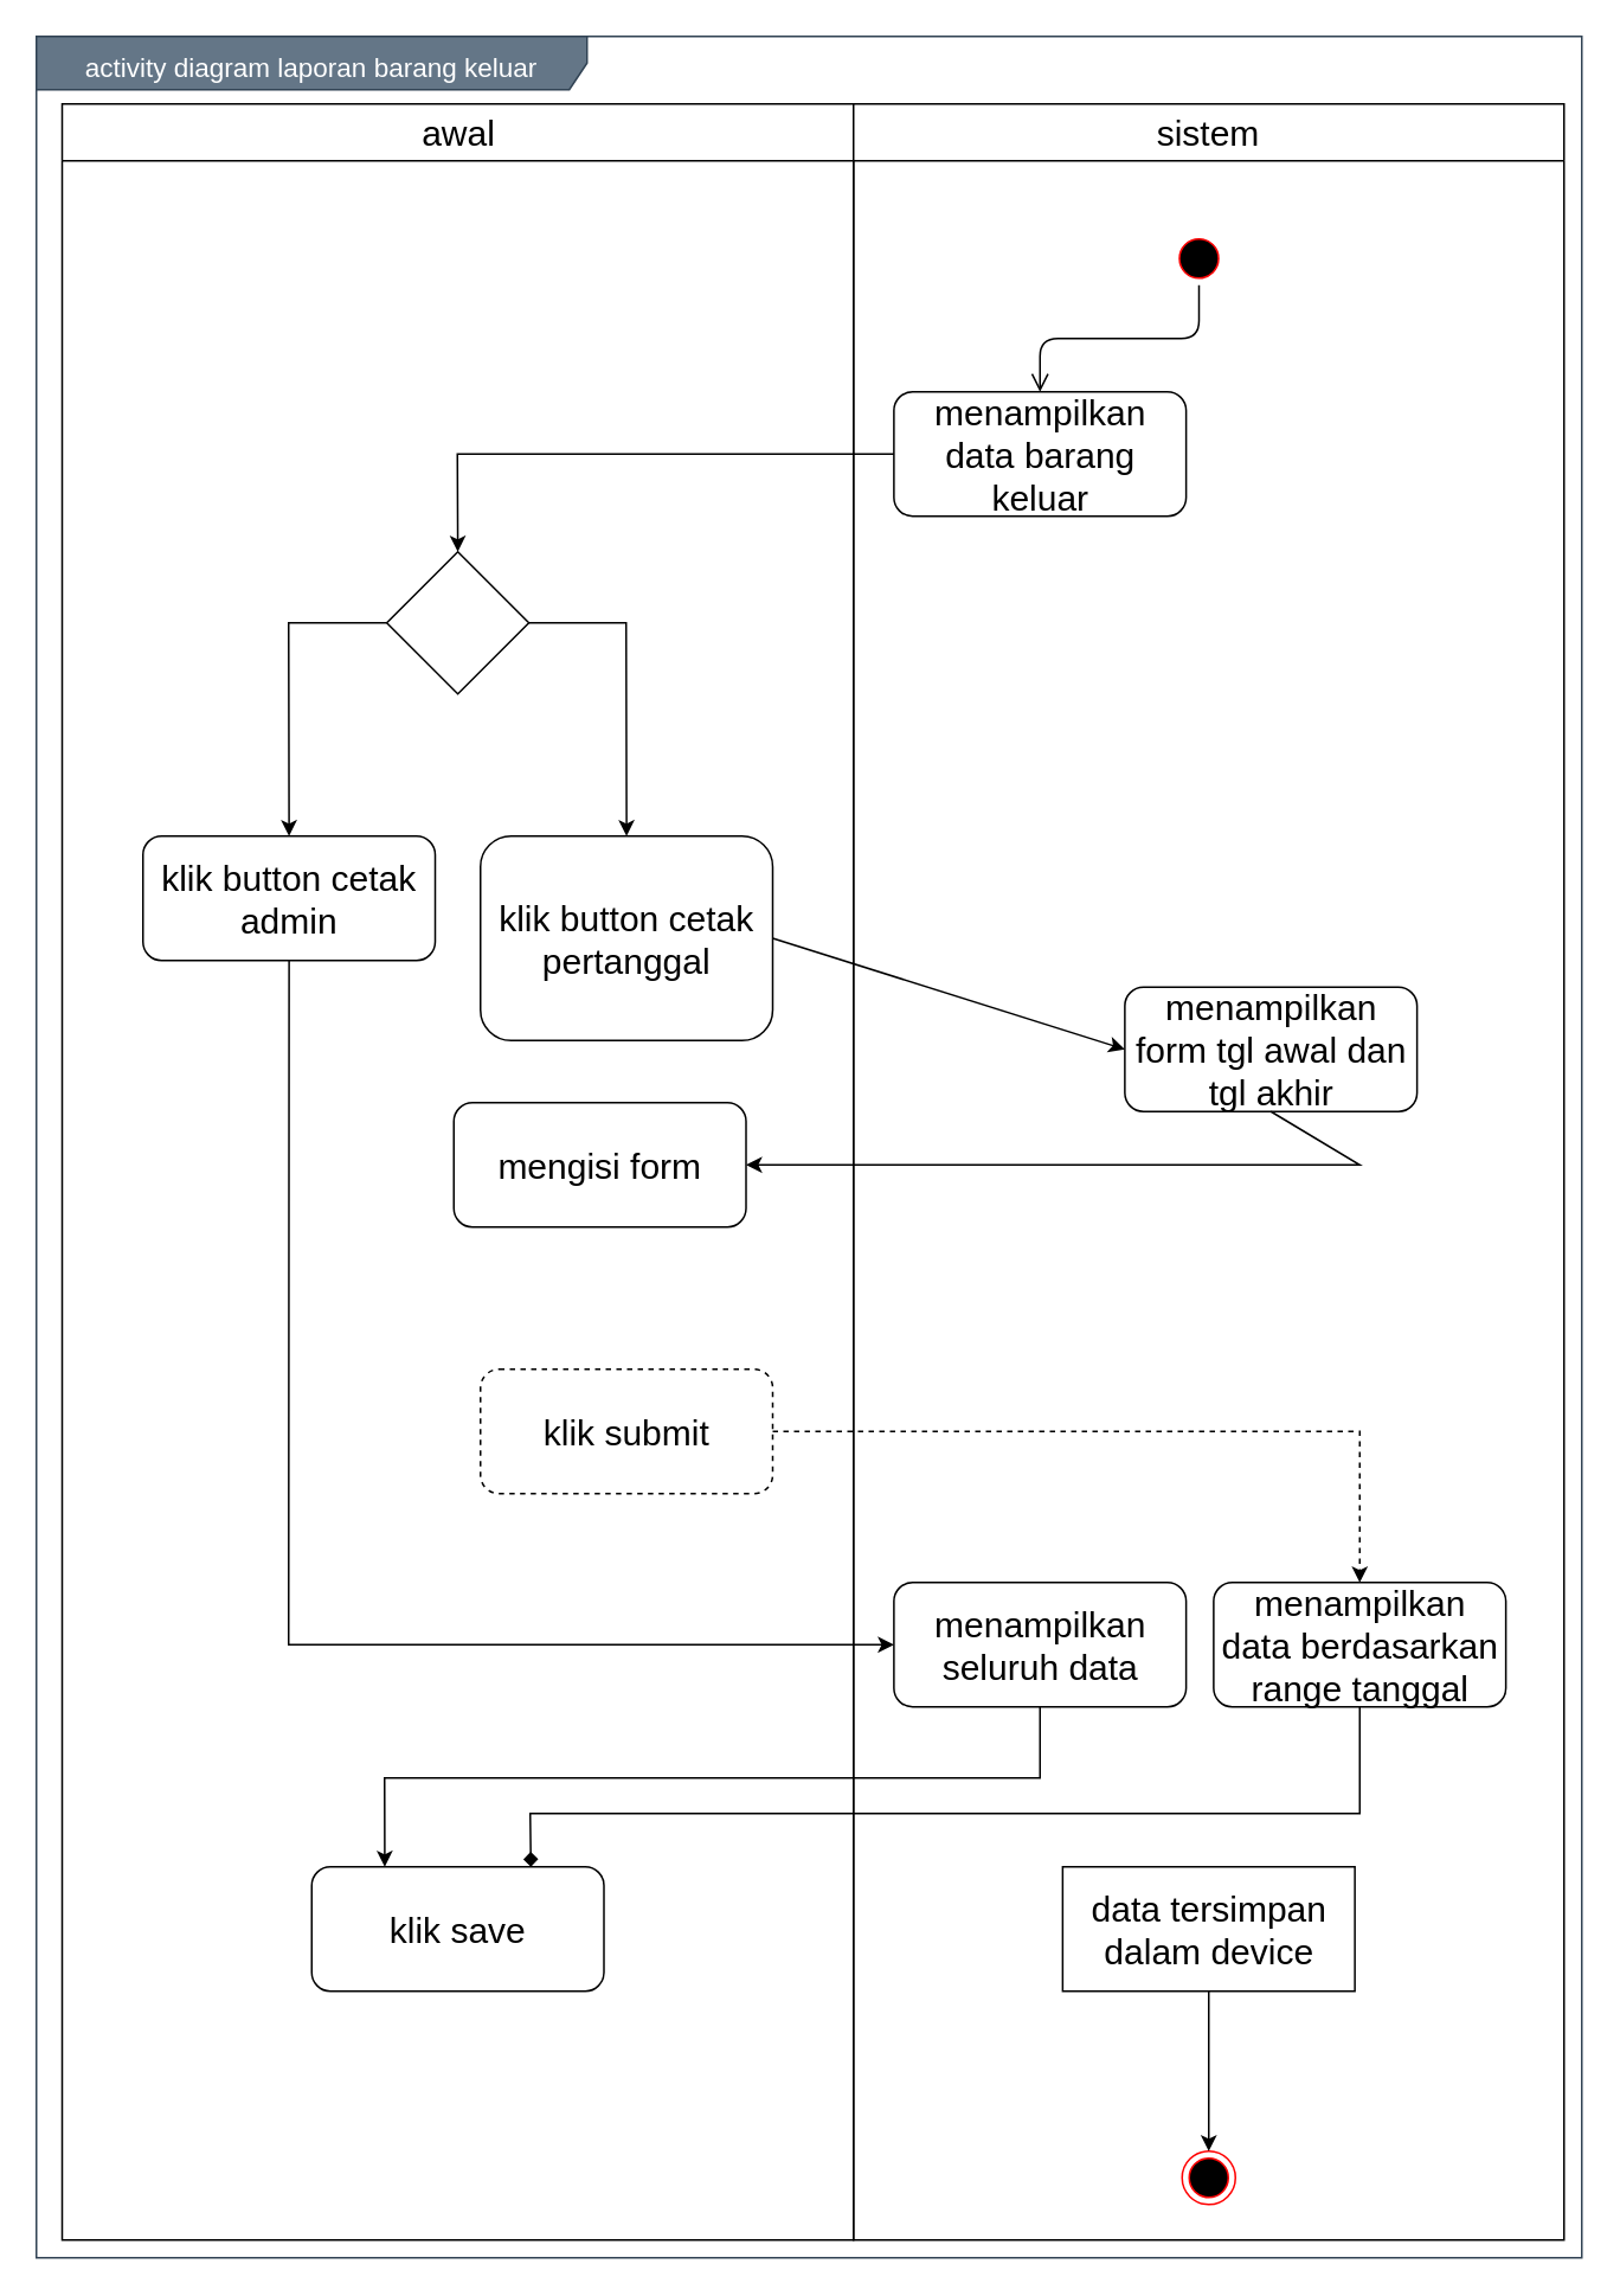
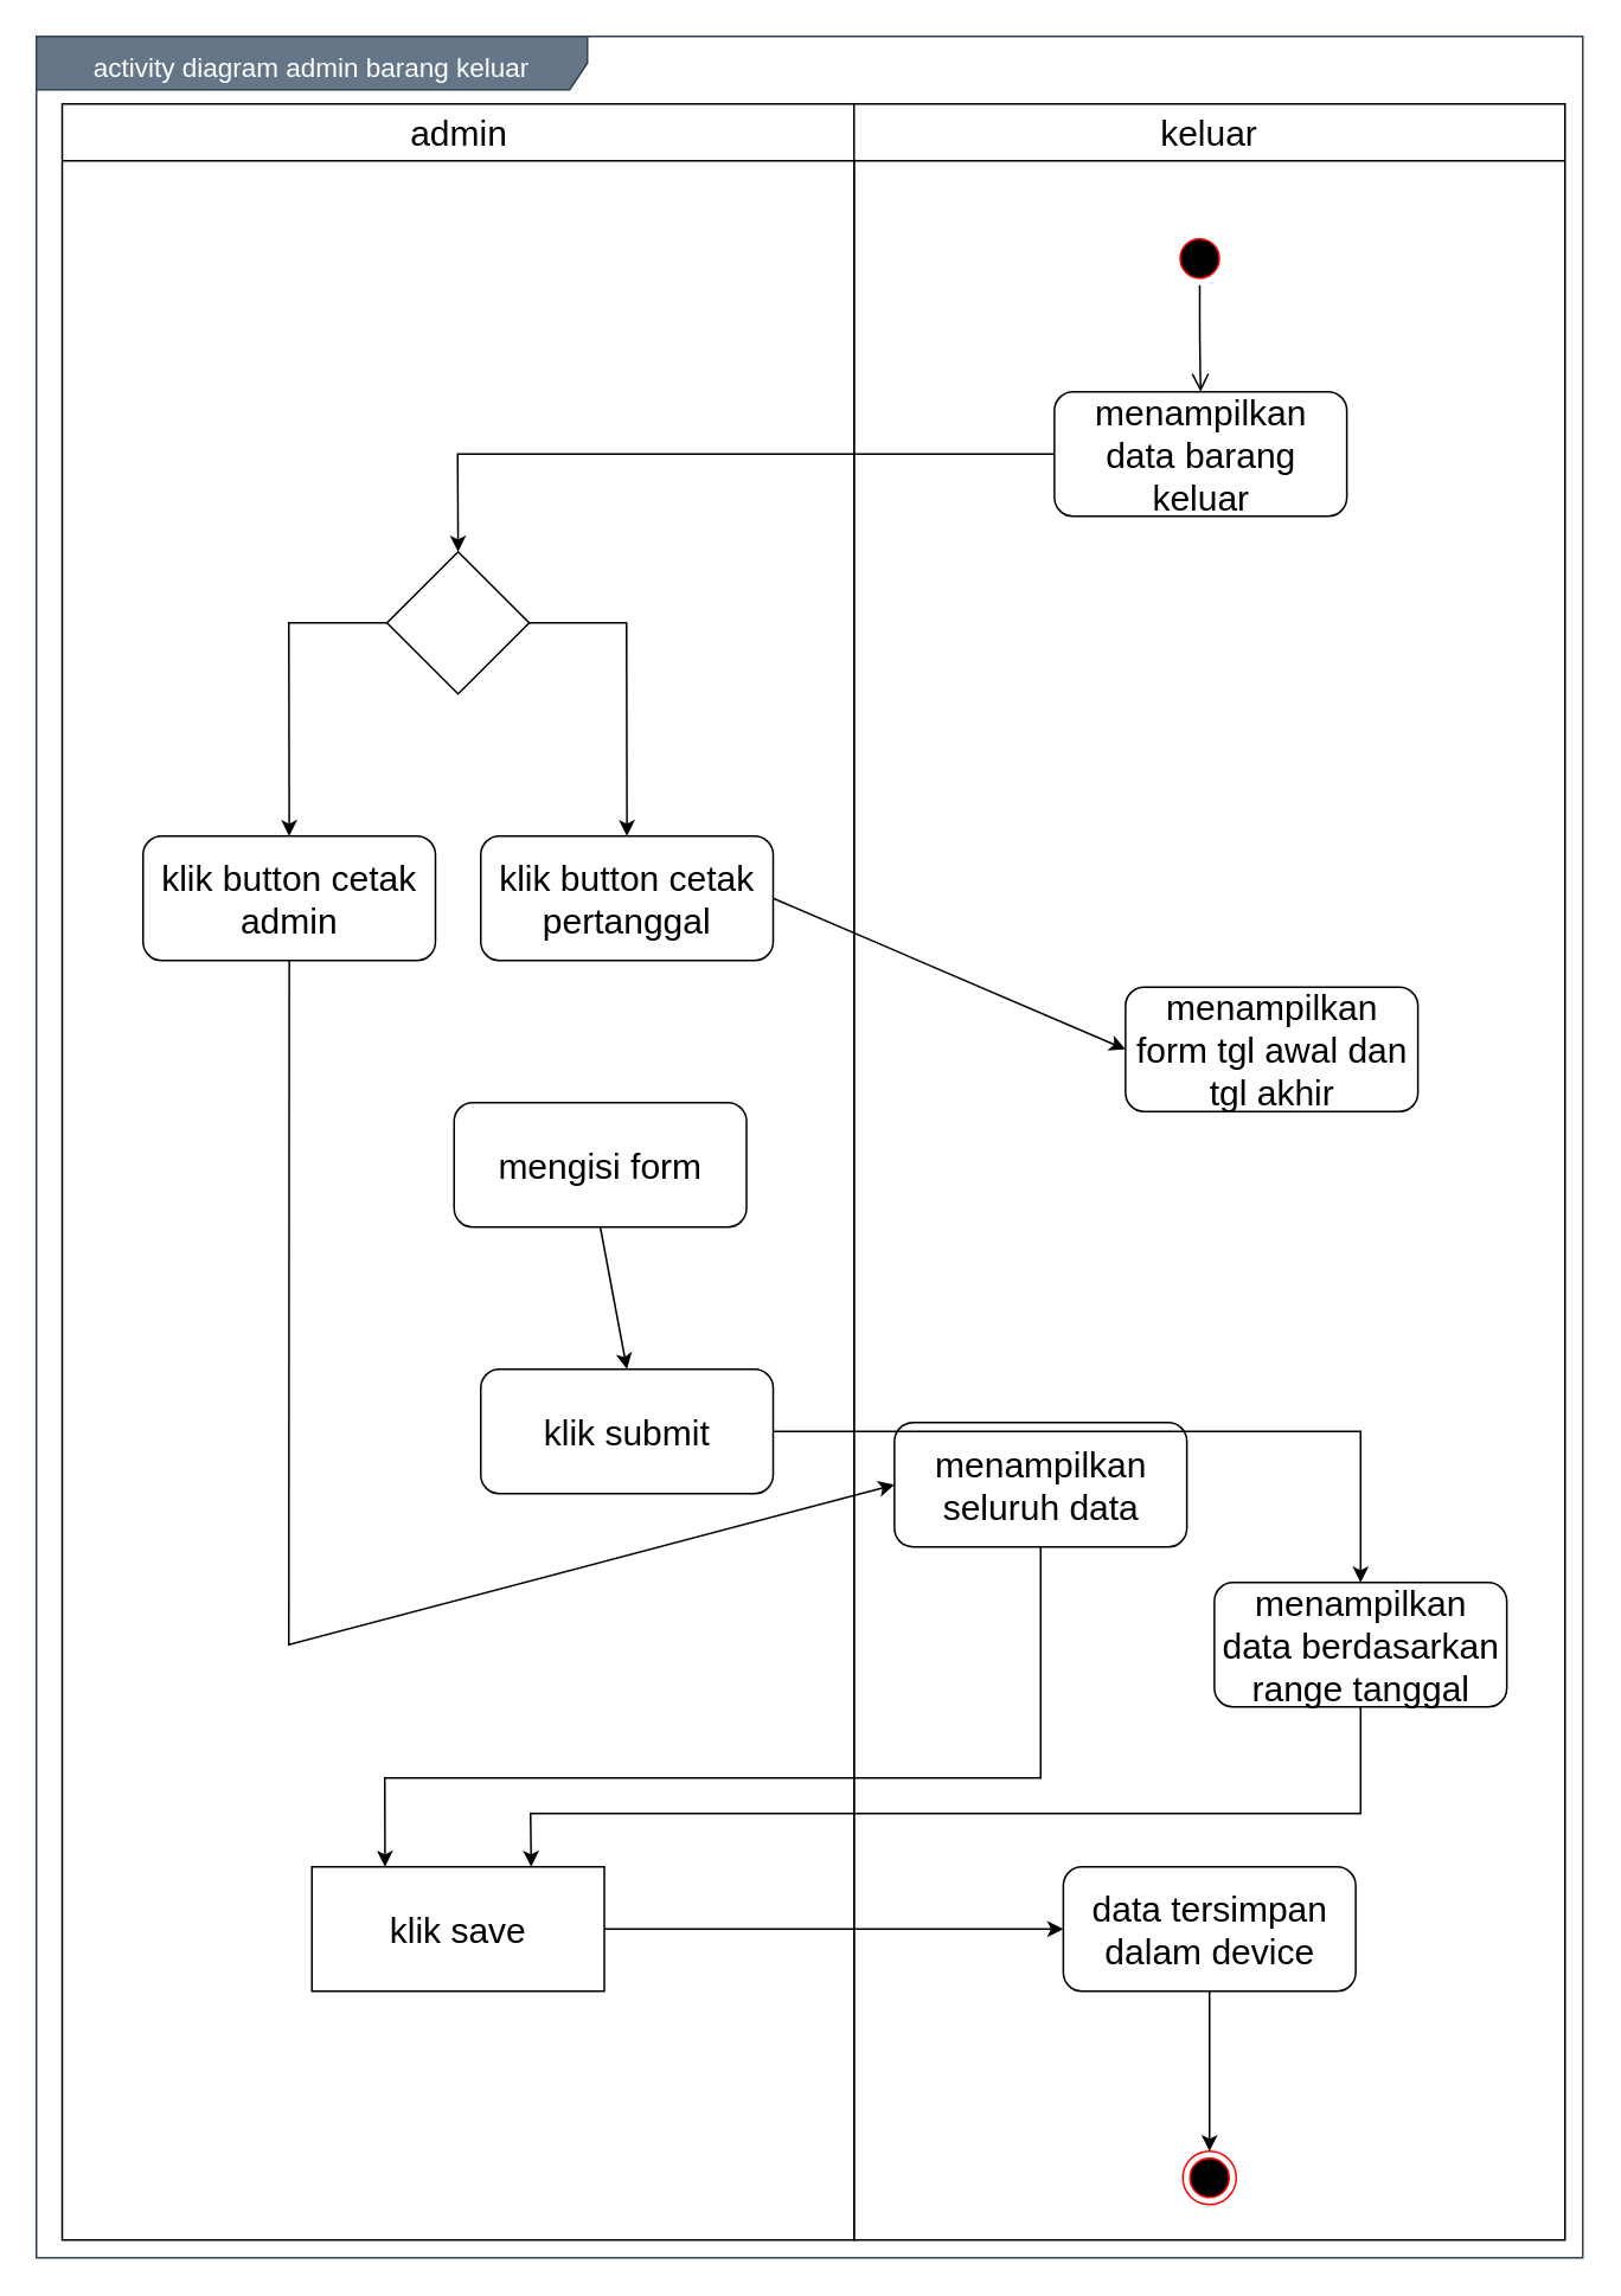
  <mxCell id="0" />
  <mxCell id="1" parent="0" />
- <mxCell id="2" value="&lt;font style=&quot;font-size: 15px&quot;&gt;activity diagram laporan barang keluar&lt;/font&gt;" style="shape=umlFrame;whiteSpace=wrap;html=1;fontSize=20;align=center;width=310;height=30;fillColor=#647687;strokeColor=#314354;fontColor=#ffffff;" vertex="1" parent="1"><mxGeometry x="20" y="20" width="870" height="1250" as="geometry" /></mxCell>
- <mxCell id="3" value="awal" style="swimlane;whiteSpace=wrap;fontSize=20;fontStyle=0;startSize=32;" vertex="1" parent="1"><mxGeometry x="34.5" y="58" width="445.5" height="1202" as="geometry" /></mxCell>
+ <mxCell id="2" value="&lt;font style=&quot;font-size: 15px&quot;&gt;activity diagram admin barang keluar&lt;/font&gt;" style="shape=umlFrame;whiteSpace=wrap;html=1;fontSize=20;align=center;width=310;height=30;fillColor=#647687;strokeColor=#314354;fontColor=#ffffff;" vertex="1" parent="1"><mxGeometry x="20" y="20" width="870" height="1250" as="geometry" /></mxCell>
+ <mxCell id="3" value="admin" style="swimlane;whiteSpace=wrap;fontSize=20;fontStyle=0;startSize=32;" vertex="1" parent="1"><mxGeometry x="34.5" y="58" width="445.5" height="1202" as="geometry" /></mxCell>
  <mxCell id="4" value="mengisi form" style="rounded=1;whiteSpace=wrap;html=1;fontSize=20;align=center;" vertex="1" parent="3"><mxGeometry x="220.5" y="562" width="164.5" height="70" as="geometry" /></mxCell>
- <mxCell id="5" value="klik submit" style="rounded=1;whiteSpace=wrap;html=1;fontSize=20;align=center;dashed=1;" vertex="1" parent="3"><mxGeometry x="235.5" y="712" width="164.5" height="70" as="geometry" /></mxCell>
- <mxCell id="6" value="klik save" style="rounded=1;whiteSpace=wrap;html=1;fontSize=20;align=center;" vertex="1" parent="3"><mxGeometry x="140.5" y="992" width="164.5" height="70" as="geometry" /></mxCell>
- <mxCell id="8" value="sistem" style="swimlane;whiteSpace=wrap;fontSize=20;fontStyle=0;startSize=32;" vertex="1" parent="1"><mxGeometry x="480" y="58" width="400" height="1202" as="geometry" /></mxCell>
+ <mxCell id="5" value="klik submit" style="rounded=1;whiteSpace=wrap;html=1;fontSize=20;align=center;" vertex="1" parent="3"><mxGeometry x="235.5" y="712" width="164.5" height="70" as="geometry" /></mxCell>
+ <mxCell id="6" value="klik save" style="whiteSpace=wrap;html=1;fontSize=20;align=center;rounded=0;" vertex="1" parent="3"><mxGeometry x="140.5" y="992" width="164.5" height="70" as="geometry" /></mxCell>
+ <mxCell id="7" value="" style="endArrow=classic;html=1;exitX=0.5;exitY=1;exitDx=0;exitDy=0;entryX=0.5;entryY=0;entryDx=0;entryDy=0;" edge="1" parent="3" source="4" target="5"><mxGeometry width="50" height="50" relative="1" as="geometry"><mxPoint x="420" y="467" as="sourcePoint" /><mxPoint x="668.25" y="467" as="targetPoint" /></mxGeometry></mxCell>
+ <mxCell id="8" value="keluar" style="swimlane;whiteSpace=wrap;fontSize=20;fontStyle=0;startSize=32;" vertex="1" parent="1"><mxGeometry x="480" y="58" width="400" height="1202" as="geometry" /></mxCell>
  <mxCell id="9" value="" style="ellipse;html=1;shape=startState;fillColor=#000000;strokeColor=#ff0000;fontSize=20;align=center;" vertex="1" parent="8"><mxGeometry x="179.5" y="72" width="30" height="30" as="geometry" /></mxCell>
  <mxCell id="10" value="" style="edgeStyle=orthogonalEdgeStyle;html=1;verticalAlign=bottom;endArrow=open;endSize=8;fontSize=20;entryX=0.5;entryY=0;entryDx=0;entryDy=0;" edge="1" parent="8" source="9" target="11"><mxGeometry relative="1" as="geometry"><mxPoint x="-540" y="24" as="targetPoint" /></mxGeometry></mxCell>
- <mxCell id="11" value="menampilkan data barang keluar" style="rounded=1;whiteSpace=wrap;html=1;fontSize=20;align=center;" vertex="1" parent="8"><mxGeometry x="22.75" y="162" width="164.5" height="70" as="geometry" /></mxCell>
+ <mxCell id="11" value="menampilkan data barang keluar" style="rounded=1;whiteSpace=wrap;html=1;fontSize=20;align=center;" vertex="1" parent="8"><mxGeometry x="112.75" y="162" width="164.5" height="70" as="geometry" /></mxCell>
  <mxCell id="12" value="menampilkan data berdasarkan range tanggal" style="rounded=1;whiteSpace=wrap;html=1;fontSize=20;align=center;" vertex="1" parent="8"><mxGeometry x="202.75" y="832" width="164.5" height="70" as="geometry" /></mxCell>
- <mxCell id="13" value="data tersimpan dalam device" style="whiteSpace=wrap;html=1;fontSize=20;align=center;rounded=0;" vertex="1" parent="8"><mxGeometry x="117.75" y="992" width="164.5" height="70" as="geometry" /></mxCell>
+ <mxCell id="13" value="data tersimpan dalam device" style="rounded=1;whiteSpace=wrap;html=1;fontSize=20;align=center;" vertex="1" parent="8"><mxGeometry x="117.75" y="992" width="164.5" height="70" as="geometry" /></mxCell>
  <mxCell id="14" value="menampilkan form tgl awal dan tgl akhir" style="rounded=1;whiteSpace=wrap;html=1;fontSize=20;align=center;" vertex="1" parent="8"><mxGeometry x="152.75" y="497" width="164.5" height="70" as="geometry" /></mxCell>
  <mxCell id="15" value="" style="rhombus;whiteSpace=wrap;html=1;" vertex="1" parent="1"><mxGeometry x="217.25" y="310" width="80" height="80" as="geometry" /></mxCell>
  <mxCell id="16" value="klik button cetak admin" style="rounded=1;whiteSpace=wrap;html=1;fontSize=20;align=center;" vertex="1" parent="1"><mxGeometry x="80" y="470" width="164.5" height="70" as="geometry" /></mxCell>
- <mxCell id="17" value="klik button cetak pertanggal" style="rounded=1;whiteSpace=wrap;html=1;fontSize=20;align=center;" vertex="1" parent="1"><mxGeometry x="270" y="470" width="164.5" height="115" as="geometry" /></mxCell>
- <mxCell id="18" value="menampilkan seluruh data" style="rounded=1;whiteSpace=wrap;html=1;fontSize=20;align=center;" vertex="1" parent="1"><mxGeometry x="502.75" y="890" width="164.5" height="70" as="geometry" /></mxCell>
+ <mxCell id="17" value="klik button cetak pertanggal" style="rounded=1;whiteSpace=wrap;html=1;fontSize=20;align=center;" vertex="1" parent="1"><mxGeometry x="270" y="470" width="164.5" height="70" as="geometry" /></mxCell>
+ <mxCell id="18" value="menampilkan seluruh data" style="rounded=1;whiteSpace=wrap;html=1;fontSize=20;align=center;" vertex="1" parent="1"><mxGeometry x="502.75" y="800" width="164.5" height="70" as="geometry" /></mxCell>
  <mxCell id="19" value="" style="ellipse;html=1;shape=endState;fillColor=#000000;strokeColor=#ff0000;" vertex="1" parent="1"><mxGeometry x="665" y="1210" width="30" height="30" as="geometry" /></mxCell>
  <mxCell id="20" value="" style="endArrow=classic;html=1;exitX=0;exitY=0.5;exitDx=0;exitDy=0;entryX=0.5;entryY=0;entryDx=0;entryDy=0;rounded=0;" edge="1" parent="1" source="11" target="15"><mxGeometry width="50" height="50" relative="1" as="geometry"><mxPoint x="520" y="780" as="sourcePoint" /><mxPoint x="570" y="730" as="targetPoint" /><Array as="points"><mxPoint x="257" y="255" /></Array></mxGeometry></mxCell>
  <mxCell id="21" value="" style="endArrow=classic;html=1;exitX=1;exitY=0.5;exitDx=0;exitDy=0;entryX=0.5;entryY=0;entryDx=0;entryDy=0;rounded=0;" edge="1" parent="1" source="15" target="17"><mxGeometry width="50" height="50" relative="1" as="geometry"><mxPoint x="470" y="440" as="sourcePoint" /><mxPoint x="520" y="390" as="targetPoint" /><Array as="points"><mxPoint x="352" y="350" /></Array></mxGeometry></mxCell>
  <mxCell id="22" value="" style="endArrow=classic;html=1;exitX=0;exitY=0.5;exitDx=0;exitDy=0;entryX=0.5;entryY=0;entryDx=0;entryDy=0;rounded=0;" edge="1" parent="1" source="15" target="16"><mxGeometry width="50" height="50" relative="1" as="geometry"><mxPoint x="470" y="440" as="sourcePoint" /><mxPoint x="520" y="390" as="targetPoint" /><Array as="points"><mxPoint x="162" y="350" /></Array></mxGeometry></mxCell>
  <mxCell id="23" value="" style="endArrow=classic;html=1;exitX=1;exitY=0.5;exitDx=0;exitDy=0;entryX=0;entryY=0.5;entryDx=0;entryDy=0;" edge="1" parent="1" source="17" target="14"><mxGeometry width="50" height="50" relative="1" as="geometry"><mxPoint x="470" y="960" as="sourcePoint" /><mxPoint x="520" y="910" as="targetPoint" /></mxGeometry></mxCell>
- <mxCell id="24" value="" style="endArrow=classic;html=1;exitX=0.5;exitY=1;exitDx=0;exitDy=0;entryX=1;entryY=0.5;entryDx=0;entryDy=0;rounded=0;" edge="1" parent="1" source="14" target="4"><mxGeometry width="50" height="50" relative="1" as="geometry"><mxPoint x="444.5" y="515" as="sourcePoint" /><mxPoint x="692.75" y="515" as="targetPoint" /><Array as="points"><mxPoint x="765" y="655" /></Array></mxGeometry></mxCell>
- <mxCell id="25" value="" style="endArrow=classic;html=1;exitX=1;exitY=0.5;exitDx=0;exitDy=0;entryX=0.5;entryY=0;entryDx=0;entryDy=0;rounded=0;dashed=1;" edge="1" parent="1" source="5" target="12"><mxGeometry width="50" height="50" relative="1" as="geometry"><mxPoint x="464.5" y="535" as="sourcePoint" /><mxPoint x="712.75" y="535" as="targetPoint" /><Array as="points"><mxPoint x="765" y="805" /></Array></mxGeometry></mxCell>
+ <mxCell id="25" value="" style="endArrow=classic;html=1;exitX=1;exitY=0.5;exitDx=0;exitDy=0;entryX=0.5;entryY=0;entryDx=0;entryDy=0;rounded=0;" edge="1" parent="1" source="5" target="12"><mxGeometry width="50" height="50" relative="1" as="geometry"><mxPoint x="464.5" y="535" as="sourcePoint" /><mxPoint x="712.75" y="535" as="targetPoint" /><Array as="points"><mxPoint x="765" y="805" /></Array></mxGeometry></mxCell>
  <mxCell id="26" value="" style="endArrow=classic;html=1;exitX=0.5;exitY=1;exitDx=0;exitDy=0;entryX=0;entryY=0.5;entryDx=0;entryDy=0;rounded=0;" edge="1" parent="1" source="16" target="18"><mxGeometry width="50" height="50" relative="1" as="geometry"><mxPoint x="470" y="830" as="sourcePoint" /><mxPoint x="520" y="780" as="targetPoint" /><Array as="points"><mxPoint x="162" y="925" /></Array></mxGeometry></mxCell>
  <mxCell id="27" value="" style="endArrow=classic;html=1;entryX=0.25;entryY=0;entryDx=0;entryDy=0;exitX=0.5;exitY=1;exitDx=0;exitDy=0;rounded=0;" edge="1" parent="1" source="18" target="6"><mxGeometry width="50" height="50" relative="1" as="geometry"><mxPoint x="470" y="960" as="sourcePoint" /><mxPoint x="520" y="910" as="targetPoint" /><Array as="points"><mxPoint x="585" y="1000" /><mxPoint x="216" y="1000" /></Array></mxGeometry></mxCell>
- <mxCell id="28" value="" style="endArrow=diamond;html=1;entryX=0.75;entryY=0;entryDx=0;entryDy=0;exitX=0.5;exitY=1;exitDx=0;exitDy=0;rounded=0;" edge="1" parent="1" source="12" target="6"><mxGeometry width="50" height="50" relative="1" as="geometry"><mxPoint x="470" y="960" as="sourcePoint" /><mxPoint x="520" y="910" as="targetPoint" /><Array as="points"><mxPoint x="765" y="1020" /><mxPoint x="298" y="1020" /></Array></mxGeometry></mxCell>
+ <mxCell id="28" value="" style="endArrow=classic;html=1;entryX=0.75;entryY=0;entryDx=0;entryDy=0;exitX=0.5;exitY=1;exitDx=0;exitDy=0;rounded=0;" edge="1" parent="1" source="12" target="6"><mxGeometry width="50" height="50" relative="1" as="geometry"><mxPoint x="470" y="960" as="sourcePoint" /><mxPoint x="520" y="910" as="targetPoint" /><Array as="points"><mxPoint x="765" y="1020" /><mxPoint x="298" y="1020" /></Array></mxGeometry></mxCell>
+ <mxCell id="29" value="" style="endArrow=classic;html=1;entryX=0;entryY=0.5;entryDx=0;entryDy=0;exitX=1;exitY=0.5;exitDx=0;exitDy=0;" edge="1" parent="1" source="6" target="13"><mxGeometry width="50" height="50" relative="1" as="geometry"><mxPoint x="470" y="1090" as="sourcePoint" /><mxPoint x="520" y="1040" as="targetPoint" /></mxGeometry></mxCell>
  <mxCell id="30" value="" style="endArrow=classic;html=1;entryX=0.5;entryY=0;entryDx=0;entryDy=0;exitX=0.5;exitY=1;exitDx=0;exitDy=0;" edge="1" parent="1" source="13" target="19"><mxGeometry width="50" height="50" relative="1" as="geometry"><mxPoint x="470" y="1220" as="sourcePoint" /><mxPoint x="520" y="1170" as="targetPoint" /></mxGeometry></mxCell>
